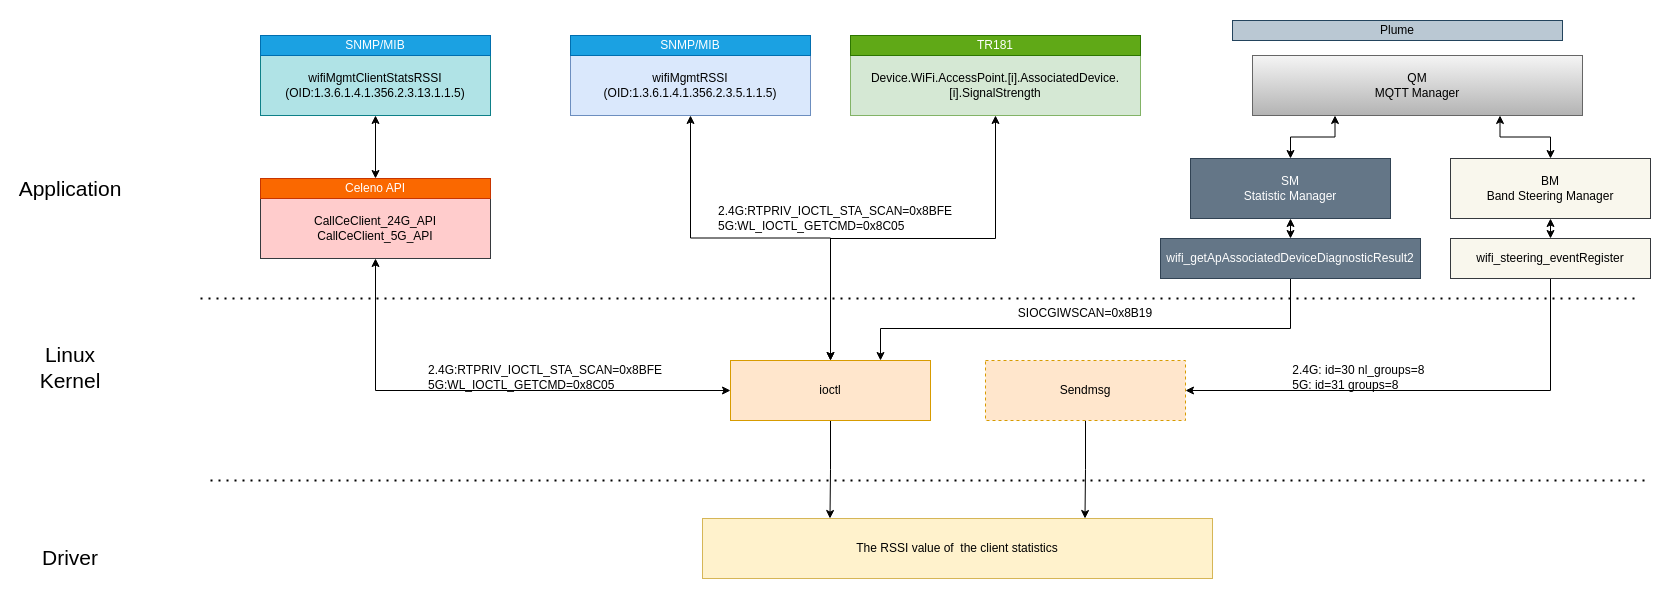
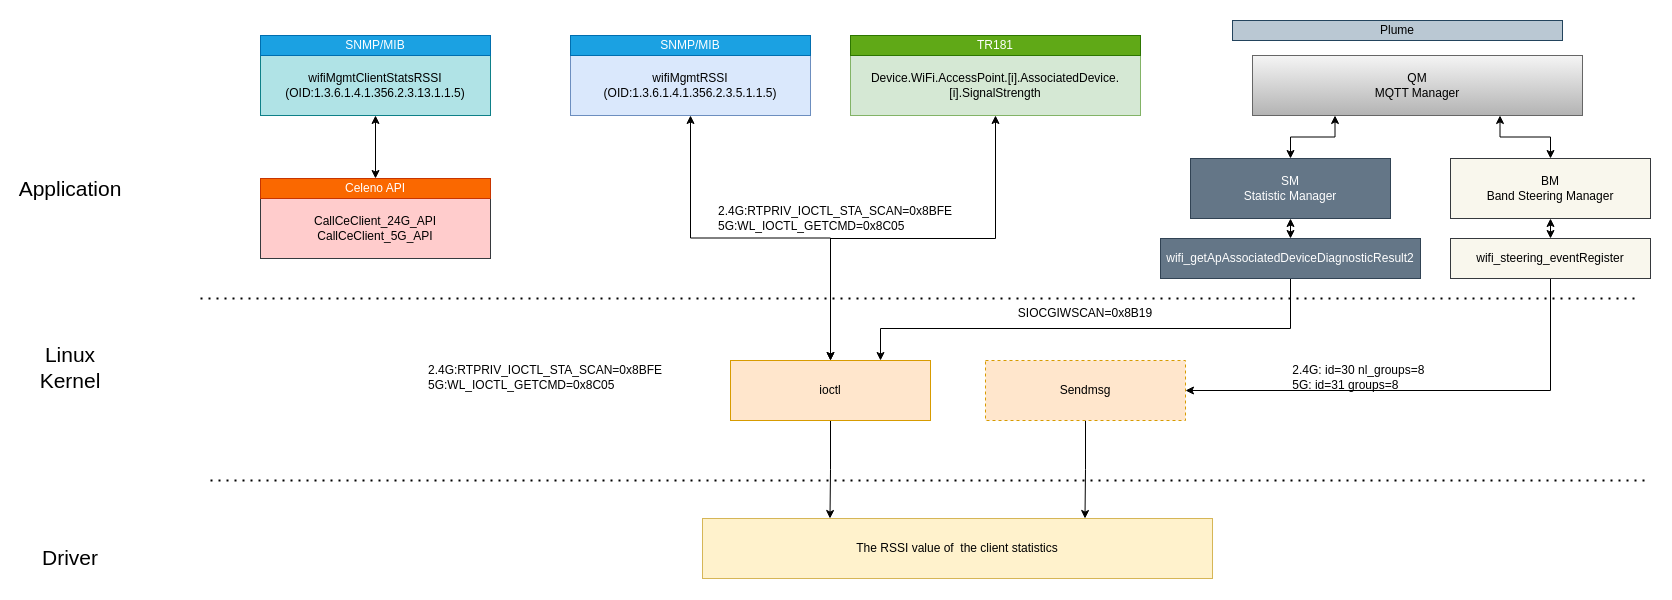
  <mxCell id="0" />
  <mxCell id="1" parent="0" />
  <mxCell id="2" style="edgeStyle=orthogonalEdgeStyle;rounded=0;orthogonalLoop=1;jettySize=auto;html=1;exitX=0.5;exitY=1;exitDx=0;exitDy=0;startArrow=classic;startFill=1;fontSize=21;entryX=0.5;entryY=0;entryDx=0;entryDy=0;" parent="1" source="3" edge="1" target="9"><mxGeometry relative="1" as="geometry"><mxPoint x="830" y="358" as="targetPoint" /><Array as="points"><mxPoint x="995" y="238" /><mxPoint x="830" y="238" /></Array></mxGeometry></mxCell>
  <mxCell id="3" value="Device.WiFi.AccessPoint.[i].AssociatedDevice.[i].SignalStrength" style="rounded=0;whiteSpace=wrap;html=1;fillColor=#d5e8d4;strokeColor=#82b366;" parent="1" vertex="1"><mxGeometry x="850" y="55" width="290" height="60" as="geometry" /></mxCell>
  <mxCell id="4" style="edgeStyle=orthogonalEdgeStyle;rounded=0;orthogonalLoop=1;jettySize=auto;html=1;exitX=0.5;exitY=1;exitDx=0;exitDy=0;entryX=0.5;entryY=0;entryDx=0;entryDy=0;startArrow=classic;startFill=1;fontSize=21;" parent="1" source="5" target="9" edge="1"><mxGeometry relative="1" as="geometry" /></mxCell>
  <mxCell id="5" value="wifiMgmtRSSI &lt;br&gt;(OID:1.3.6.1.4.1.356.2.3.5.1.1.5)" style="rounded=0;whiteSpace=wrap;html=1;fillColor=#dae8fc;strokeColor=#6c8ebf;" parent="1" vertex="1"><mxGeometry x="570" y="55" width="240" height="60" as="geometry" /></mxCell>
  <mxCell id="6" value="TR181" style="rounded=0;whiteSpace=wrap;html=1;fillColor=#60a917;strokeColor=#2D7600;fontColor=#ffffff;" parent="1" vertex="1"><mxGeometry x="850" y="35" width="290" height="20" as="geometry" /></mxCell>
  <mxCell id="7" value="SNMP/MIB" style="rounded=0;whiteSpace=wrap;html=1;fillColor=#1ba1e2;strokeColor=#006EAF;fontColor=#ffffff;" parent="1" vertex="1"><mxGeometry x="570" y="35" width="240" height="20" as="geometry" /></mxCell>
  <mxCell id="8" style="edgeStyle=orthogonalEdgeStyle;rounded=0;orthogonalLoop=1;jettySize=auto;html=1;exitX=0.5;exitY=1;exitDx=0;exitDy=0;entryX=0.25;entryY=0;entryDx=0;entryDy=0;" edge="1" parent="1" source="9" target="10"><mxGeometry relative="1" as="geometry" /></mxCell>
  <mxCell id="9" value="ioctl" style="rounded=0;whiteSpace=wrap;html=1;fillColor=#ffe6cc;strokeColor=#d79b00;" parent="1" vertex="1"><mxGeometry x="730" y="360" width="200" height="60" as="geometry" /></mxCell>
  <mxCell id="10" value="The RSSI value of&amp;nbsp; the client statistics&lt;span style=&quot;color: rgba(0 , 0 , 0 , 0) ; font-family: monospace ; font-size: 0px&quot;&gt;%3CmxGraphModel%3E%3Croot%3E%3CmxCell%20id%3D%220%22%2F%3E%3CmxCell%20id%3D%221%22%20parent%3D%220%22%2F%3E%3CmxCell%20id%3D%222%22%20value%3D%22ioctl%22%20style%3D%22rounded%3D0%3BwhiteSpace%3Dwrap%3Bhtml%3D1%3B%22%20vertex%3D%221%22%20parent%3D%221%22%3E%3CmxGeometry%20x%3D%22410%22%20y%3D%22290%22%20width%3D%22200%22%20height%3D%2260%22%20as%3D%22geometry%22%2F%3E%3C%2FmxCell%3E%3C%2Froot%3E%3C%2FmxGraphModel%3E&amp;nbsp;&lt;/span&gt;&lt;span style=&quot;color: rgba(0 , 0 , 0 , 0) ; font-family: monospace ; font-size: 0px&quot;&gt;%3CmxGraphModel%3E%3Croot%3E%3CmxCell%20id%3D%220%22%2F%3E%3CmxCell%20id%3D%221%22%20parent%3D%220%22%2F%3E%3CmxCell%20id%3D%222%22%20value%3D%22ioctl%22%20style%3D%22rounded%3D0%3BwhiteSpace%3Dwrap%3Bhtml%3D1%3B%22%20vertex%3D%221%22%20parent%3D%221%22%3E%3CmxGeometry%20x%3D%22410%22%20y%3D%22290%22%20width%3D%22200%22%20height%3D%2260%22%20as%3D%22geometry%22%2F%3E%3C%2FmxCell%3E%3C%2Froot%3E%3C%2FmxGraphModel%3Ecclient&lt;/span&gt;" style="rounded=0;whiteSpace=wrap;html=1;fillColor=#fff2cc;strokeColor=#d6b656;" parent="1" vertex="1"><mxGeometry x="702" y="518" width="510" height="60" as="geometry" /></mxCell>
  <mxCell id="11" value="" style="endArrow=none;dashed=1;html=1;dashPattern=1 3;strokeWidth=2;" parent="1" edge="1"><mxGeometry width="50" height="50" relative="1" as="geometry"><mxPoint x="200" y="298" as="sourcePoint" /><mxPoint x="1640" y="298" as="targetPoint" /></mxGeometry></mxCell>
  <mxCell id="12" value="Application" style="text;html=1;strokeColor=none;fillColor=none;align=center;verticalAlign=middle;whiteSpace=wrap;rounded=0;fontSize=21;" parent="1" vertex="1"><mxGeometry x="20" y="178" width="100" height="20" as="geometry" /></mxCell>
  <mxCell id="13" value="Linux Kernel" style="text;html=1;strokeColor=none;fillColor=none;align=center;verticalAlign=middle;whiteSpace=wrap;rounded=0;fontSize=21;" parent="1" vertex="1"><mxGeometry x="20" y="357" width="100" height="20" as="geometry" /></mxCell>
  <mxCell id="14" value="" style="endArrow=none;dashed=1;html=1;dashPattern=1 3;strokeWidth=2;" parent="1" edge="1"><mxGeometry width="50" height="50" relative="1" as="geometry"><mxPoint x="210" y="480" as="sourcePoint" /><mxPoint x="1650" y="480" as="targetPoint" /></mxGeometry></mxCell>
  <mxCell id="15" value="Driver" style="text;html=1;strokeColor=none;fillColor=none;align=center;verticalAlign=middle;whiteSpace=wrap;rounded=0;fontSize=21;" parent="1" vertex="1"><mxGeometry x="20" y="547" width="100" height="20" as="geometry" /></mxCell>
- <mxCell id="16" style="edgeStyle=orthogonalEdgeStyle;rounded=0;orthogonalLoop=1;jettySize=auto;html=1;exitX=0.5;exitY=1;exitDx=0;exitDy=0;entryX=0;entryY=0.5;entryDx=0;entryDy=0;startArrow=classic;startFill=1;fontSize=21;" parent="1" source="17" target="9" edge="1"><mxGeometry relative="1" as="geometry" /></mxCell>
  <mxCell id="17" value="CallCeClient_24G_API&lt;br&gt;CallCeClient_5G_API" style="rounded=0;whiteSpace=wrap;html=1;fillColor=#ffcccc;strokeColor=#36393d;" parent="1" vertex="1"><mxGeometry x="260" y="198" width="230" height="60" as="geometry" /></mxCell>
  <mxCell id="18" value="Celeno API" style="rounded=0;whiteSpace=wrap;html=1;fillColor=#fa6800;strokeColor=#C73500;fontColor=#ffffff;" parent="1" vertex="1"><mxGeometry x="260" y="178" width="230" height="20" as="geometry" /></mxCell>
  <mxCell id="19" style="edgeStyle=orthogonalEdgeStyle;rounded=0;orthogonalLoop=1;jettySize=auto;html=1;exitX=0.25;exitY=1;exitDx=0;exitDy=0;entryX=0.5;entryY=0;entryDx=0;entryDy=0;startArrow=classic;startFill=1;fontSize=21;" parent="1" source="21" target="27" edge="1"><mxGeometry relative="1" as="geometry" /></mxCell>
  <mxCell id="20" style="edgeStyle=orthogonalEdgeStyle;rounded=0;orthogonalLoop=1;jettySize=auto;html=1;exitX=0.75;exitY=1;exitDx=0;exitDy=0;entryX=0.5;entryY=0;entryDx=0;entryDy=0;startArrow=classic;startFill=1;fontSize=21;" parent="1" source="21" target="29" edge="1"><mxGeometry relative="1" as="geometry" /></mxCell>
  <mxCell id="21" value="QM&lt;br&gt;MQTT Manager" style="rounded=0;whiteSpace=wrap;html=1;fillColor=#f5f5f5;strokeColor=#666666;gradientColor=#b3b3b3;" parent="1" vertex="1"><mxGeometry x="1252" y="55" width="330" height="60" as="geometry" /></mxCell>
  <mxCell id="22" value="Plume" style="rounded=0;whiteSpace=wrap;html=1;fillColor=#bac8d3;strokeColor=#23445d;" parent="1" vertex="1"><mxGeometry x="1232" y="20" width="330" height="20" as="geometry" /></mxCell>
  <mxCell id="23" style="edgeStyle=orthogonalEdgeStyle;rounded=0;orthogonalLoop=1;jettySize=auto;html=1;exitX=0.5;exitY=1;exitDx=0;exitDy=0;entryX=0.5;entryY=0;entryDx=0;entryDy=0;startArrow=classic;startFill=1;fontSize=21;" parent="1" source="24" target="18" edge="1"><mxGeometry relative="1" as="geometry" /></mxCell>
  <mxCell id="24" value="wifiMgmtClientStatsRSSI (OID:1.3.6.1.4.1.356.2.3.13.1.1.5)" style="rounded=0;whiteSpace=wrap;html=1;fillColor=#b0e3e6;strokeColor=#0e8088;" parent="1" vertex="1"><mxGeometry x="260" y="55" width="230" height="60" as="geometry" /></mxCell>
  <mxCell id="25" value="SNMP/MIB" style="rounded=0;whiteSpace=wrap;html=1;fillColor=#1ba1e2;strokeColor=#006EAF;fontColor=#ffffff;" parent="1" vertex="1"><mxGeometry x="260" y="35" width="230" height="20" as="geometry" /></mxCell>
  <mxCell id="26" style="edgeStyle=orthogonalEdgeStyle;rounded=0;orthogonalLoop=1;jettySize=auto;html=1;exitX=0.5;exitY=1;exitDx=0;exitDy=0;entryX=0.5;entryY=0;entryDx=0;entryDy=0;startArrow=classic;startFill=1;fontSize=21;" parent="1" source="27" target="31" edge="1"><mxGeometry relative="1" as="geometry" /></mxCell>
  <mxCell id="27" value="SM&lt;br&gt;Statistic Manager" style="rounded=0;whiteSpace=wrap;html=1;fillColor=#647687;strokeColor=#314354;fontColor=#ffffff;" parent="1" vertex="1"><mxGeometry x="1190" y="158" width="200" height="60" as="geometry" /></mxCell>
  <mxCell id="28" style="edgeStyle=orthogonalEdgeStyle;rounded=0;orthogonalLoop=1;jettySize=auto;html=1;exitX=0.5;exitY=1;exitDx=0;exitDy=0;entryX=0.5;entryY=0;entryDx=0;entryDy=0;startArrow=classic;startFill=1;fontSize=21;" parent="1" source="29" target="33" edge="1"><mxGeometry relative="1" as="geometry" /></mxCell>
  <mxCell id="29" value="BM&lt;br&gt;Band Steering Manager" style="rounded=0;whiteSpace=wrap;html=1;fillColor=#f9f7ed;strokeColor=#36393d;" parent="1" vertex="1"><mxGeometry x="1450" y="158" width="200" height="60" as="geometry" /></mxCell>
  <mxCell id="30" style="edgeStyle=orthogonalEdgeStyle;rounded=0;orthogonalLoop=1;jettySize=auto;html=1;exitX=0.5;exitY=1;exitDx=0;exitDy=0;entryX=0.75;entryY=0;entryDx=0;entryDy=0;" parent="1" source="31" target="9" edge="1"><mxGeometry relative="1" as="geometry"><Array as="points"><mxPoint x="1290" y="328" /><mxPoint x="880" y="328" /></Array></mxGeometry></mxCell>
  <mxCell id="31" value="wifi_getApAssociatedDeviceDiagnosticResult2" style="rounded=0;whiteSpace=wrap;html=1;fillColor=#647687;strokeColor=#314354;fontColor=#ffffff;" parent="1" vertex="1"><mxGeometry x="1160" y="238" width="260" height="40" as="geometry" /></mxCell>
  <mxCell id="32" style="edgeStyle=orthogonalEdgeStyle;rounded=0;orthogonalLoop=1;jettySize=auto;html=1;exitX=0.5;exitY=1;exitDx=0;exitDy=0;entryX=1;entryY=0.5;entryDx=0;entryDy=0;" parent="1" source="33" target="38" edge="1"><mxGeometry relative="1" as="geometry"><mxPoint x="1190" y="390" as="targetPoint" /><Array as="points"><mxPoint x="1550" y="390" /></Array></mxGeometry></mxCell>
  <mxCell id="33" value="wifi_steering_eventRegister" style="rounded=0;whiteSpace=wrap;html=1;fillColor=#f9f7ed;strokeColor=#36393d;" parent="1" vertex="1"><mxGeometry x="1450" y="238" width="200" height="40" as="geometry" /></mxCell>
  <mxCell id="34" value="SIOCGIWSCAN=0x8B19" style="text;html=1;strokeColor=none;fillColor=none;align=center;verticalAlign=middle;whiteSpace=wrap;rounded=0;" parent="1" vertex="1"><mxGeometry x="1030" y="303" width="110" height="20" as="geometry" /></mxCell>
  <mxCell id="35" value="2.4G:RTPRIV_IOCTL_STA_SCAN=0x8BFE&lt;br&gt;&lt;div style=&quot;text-align: left&quot;&gt;&lt;span&gt;5G:WL_IOCTL_GETCMD=0x8C05&lt;/span&gt;&lt;/div&gt;" style="text;html=1;strokeColor=none;fillColor=none;align=center;verticalAlign=middle;whiteSpace=wrap;rounded=0;" parent="1" vertex="1"><mxGeometry x="430" y="367" width="230" height="20" as="geometry" /></mxCell>
  <mxCell id="36" value="2.4G:RTPRIV_IOCTL_STA_SCAN=0x8BFE&lt;br&gt;&lt;div style=&quot;text-align: left&quot;&gt;&lt;span&gt;5G:WL_IOCTL_GETCMD=0x8C05&lt;/span&gt;&lt;/div&gt;" style="text;html=1;strokeColor=none;fillColor=none;align=center;verticalAlign=middle;whiteSpace=wrap;rounded=0;" parent="1" vertex="1"><mxGeometry x="720" y="208" width="230" height="20" as="geometry" /></mxCell>
  <mxCell id="37" style="edgeStyle=orthogonalEdgeStyle;rounded=0;orthogonalLoop=1;jettySize=auto;html=1;exitX=0.5;exitY=1;exitDx=0;exitDy=0;entryX=0.75;entryY=0;entryDx=0;entryDy=0;" edge="1" parent="1" source="38" target="10"><mxGeometry relative="1" as="geometry" /></mxCell>
  <mxCell id="38" value="Sendmsg" style="rounded=0;whiteSpace=wrap;html=1;fillColor=#ffe6cc;strokeColor=#d79b00;dashed=1;" parent="1" vertex="1"><mxGeometry x="985" y="360" width="200" height="60" as="geometry" /></mxCell>
  <mxCell id="39" value="2.4G: id=30 nl_groups=8&amp;nbsp;&lt;br&gt;&lt;div style=&quot;text-align: left&quot;&gt;&lt;span&gt;5G: id=31 groups=8&lt;/span&gt;&lt;/div&gt;" style="text;html=1;strokeColor=none;fillColor=none;align=center;verticalAlign=middle;whiteSpace=wrap;rounded=0;" parent="1" vertex="1"><mxGeometry x="1240" y="367" width="240" height="20" as="geometry" /></mxCell>
